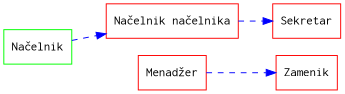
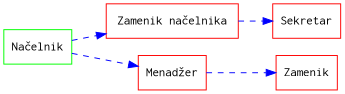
  digraph {
    rankdir=LR
    node [color=Red fontname=Courier shape=box]
    edge [color=Blue style=dashed]
    n1 [color=Green label="Načelnik"]
-   n2 [label="Načelnik načelnika"]
+   n2 [label="Zamenik načelnika"]
    n3 [label="Menadžer"]
    n4 [label=Sekretar]
    n5 [label=Zamenik]
    n1 -> n2
+   n1 -> n3
    n2 -> n4
    n3 -> n5
  }
